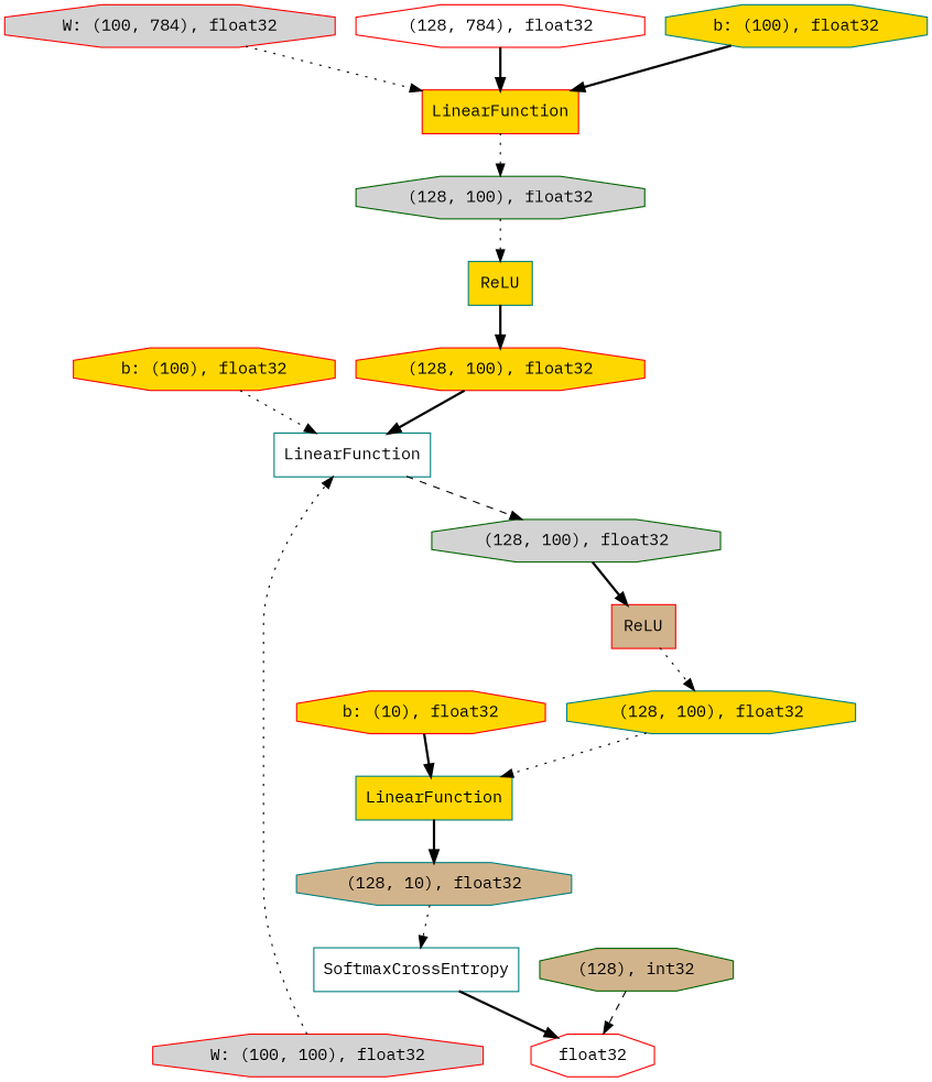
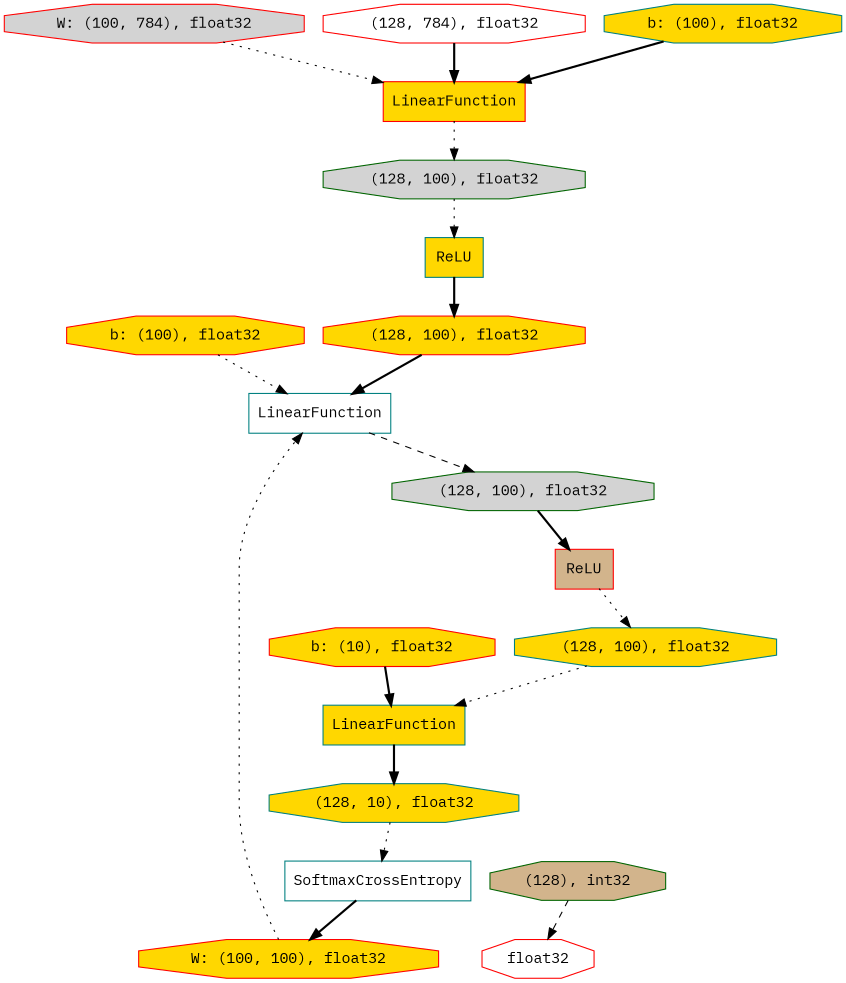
  digraph {
    fontname="IBM Plex Mono"
    rankdir=TB
    node [color=red fillcolor=gold fontname="IBM Plex Mono" shape=octagon style=filled]
    edge [fontname="IBM Plex Mono" style=dotted]
    n1 [label="b: (100), float32"]
    n2 [color=teal fillcolor=white label=LinearFunction shape=record]
    n3 [color=darkgreen fillcolor=lightgrey label="(128, 100), float32"]
    n4 [label=LinearFunction shape=record]
    n5 [color=darkgreen fillcolor=lightgrey label="(128, 100), float32"]
    n6 [color=teal label=ReLU shape=record]
    n7 [fillcolor=lightgrey label="W: (100, 784), float32"]
    n8 [label="(128, 100), float32"]
    n9 [fillcolor=white label="(128, 784), float32"]
    n10 [fillcolor=tan label=ReLU shape=record]
-   n11 [fillcolor=lightgrey label="W: (100, 100), float32"]
+   n11 [label="W: (100, 100), float32"]
    n12 [color=teal label="(128, 100), float32"]
    n13 [color=teal label=LinearFunction shape=record]
-   n14 [color=teal fillcolor=tan label="(128, 10), float32"]
+   n14 [color=teal label="(128, 10), float32"]
    n15 [color=teal fillcolor=white label=SoftmaxCrossEntropy shape=record]
    n16 [label="b: (10), float32"]
    n17 [fillcolor=white label=float32]
    n18 [color=teal label="b: (100), float32"]
    n19 [color=darkgreen fillcolor=tan label="(128), int32"]
    n1 -> n2
    n2 -> n3 [style=dashed]
    n3 -> n10 [style=bold]
    n4 -> n5
    n5 -> n6
    n6 -> n8 [style=bold]
    n7 -> n4
    n8 -> n2 [style=bold]
    n9 -> n4 [style=bold]
    n10 -> n12
    n11 -> n2
    n12 -> n13
    n13 -> n14 [style=bold]
    n14 -> n15
-   n15 -> n17 [style=bold]
+   n15 -> n11 [style=bold]
    n16 -> n13 [style=bold]
    n18 -> n4 [style=bold]
    n19 -> n17 [style=dashed]
  }
